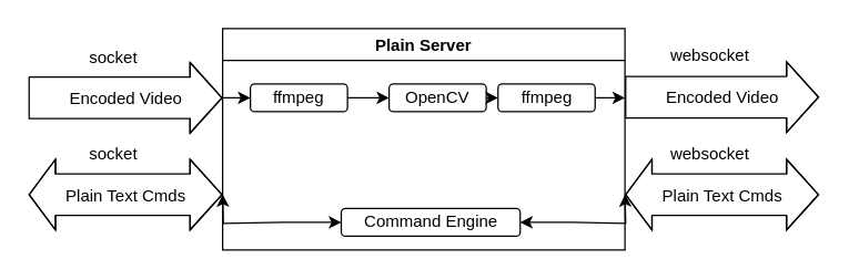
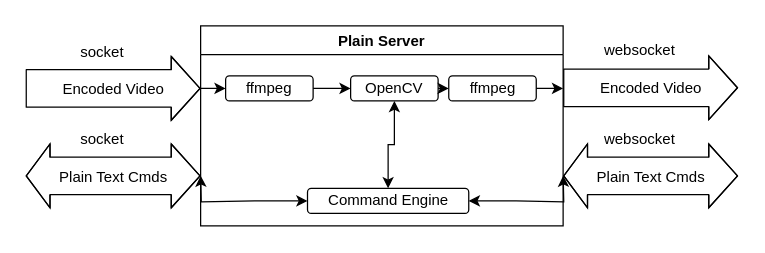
  <mxCell id="0" />
  <mxCell id="1" parent="0" />
  <mxCell id="2" value="" style="shape=flexArrow;endArrow=classic;startArrow=none;html=1;width=30;endSize=7.333;startFill=0;" edge="1" parent="1"><mxGeometry width="50" height="50" relative="1" as="geometry"><mxPoint x="20" y="70" as="sourcePoint" /><mxPoint x="160" y="70" as="targetPoint" /><Array as="points"><mxPoint x="90" y="70" /></Array></mxGeometry></mxCell>
  <mxCell id="3" value="Encoded Video" style="text;html=1;resizable=0;points=[];align=center;verticalAlign=middle;labelBackgroundColor=#ffffff;" vertex="1" connectable="0" parent="2"><mxGeometry x="-0.193" y="3" relative="1" as="geometry"><mxPoint x="13.5" y="3" as="offset" /></mxGeometry></mxCell>
  <mxCell id="4" value="socket" style="text;html=1;resizable=0;points=[];align=center;verticalAlign=middle;labelBackgroundColor=#ffffff;" vertex="1" connectable="0" parent="2"><mxGeometry x="-0.017" y="12" relative="1" as="geometry"><mxPoint x="-9" y="-18" as="offset" /></mxGeometry></mxCell>
  <mxCell id="5" value="" style="endArrow=classic;html=1;" edge="1" parent="1" target="7"><mxGeometry width="50" height="50" relative="1" as="geometry"><mxPoint x="160" y="70" as="sourcePoint" /><mxPoint x="190" y="70" as="targetPoint" /></mxGeometry></mxCell>
  <mxCell id="6" value="Plain Server" style="swimlane;" vertex="1" parent="1"><mxGeometry x="160" y="20" width="290" height="160" as="geometry" /></mxCell>
  <mxCell id="7" value="ffmpeg" style="rounded=1;whiteSpace=wrap;html=1;" vertex="1" parent="6"><mxGeometry x="20" y="40" width="70" height="20" as="geometry" /></mxCell>
  <mxCell id="8" value="" style="endArrow=classic;html=1;exitX=1;exitY=0.5;exitDx=0;exitDy=0;entryX=0;entryY=0.5;entryDx=0;entryDy=0;" edge="1" parent="6" source="7" target="9"><mxGeometry width="50" height="50" relative="1" as="geometry"><mxPoint x="130" y="85" as="sourcePoint" /><mxPoint x="120" y="50" as="targetPoint" /></mxGeometry></mxCell>
  <mxCell id="9" value="OpenCV" style="rounded=1;whiteSpace=wrap;html=1;" vertex="1" parent="6"><mxGeometry x="120" y="40" width="70" height="20" as="geometry" /></mxCell>
  <mxCell id="10" value="" style="endArrow=classic;html=1;exitX=1;exitY=0.5;exitDx=0;exitDy=0;entryX=0;entryY=0.5;entryDx=0;entryDy=0;" edge="1" parent="6" source="9" target="11"><mxGeometry width="50" height="50" relative="1" as="geometry"><mxPoint x="250" y="90" as="sourcePoint" /><mxPoint x="210" y="50" as="targetPoint" /></mxGeometry></mxCell>
  <mxCell id="11" value="ffmpeg" style="rounded=1;whiteSpace=wrap;html=1;" vertex="1" parent="6"><mxGeometry x="198.5" y="40" width="70" height="20" as="geometry" /></mxCell>
+ <mxCell id="12" style="edgeStyle=orthogonalEdgeStyle;rounded=0;orthogonalLoop=1;jettySize=auto;html=1;exitX=0.5;exitY=0;exitDx=0;exitDy=0;entryX=0.5;entryY=1;entryDx=0;entryDy=0;startArrow=classic;startFill=1;endArrow=classic;endFill=1;" edge="1" parent="6" source="13" target="9"><mxGeometry relative="1" as="geometry" /></mxCell>
  <mxCell id="13" value="Command Engine" style="rounded=1;whiteSpace=wrap;html=1;" vertex="1" parent="6"><mxGeometry x="85.5" y="130" width="129" height="20" as="geometry" /></mxCell>
  <mxCell id="14" style="edgeStyle=orthogonalEdgeStyle;rounded=0;orthogonalLoop=1;jettySize=auto;html=1;exitX=1;exitY=0.5;exitDx=0;exitDy=0;startArrow=none;startFill=0;" edge="1" parent="1" source="11"><mxGeometry relative="1" as="geometry"><mxPoint x="450" y="70" as="targetPoint" /></mxGeometry></mxCell>
  <mxCell id="15" value="" style="shape=flexArrow;endArrow=classic;startArrow=none;html=1;width=30;endSize=7.333;startFill=0;" edge="1" parent="1"><mxGeometry width="50" height="50" relative="1" as="geometry"><mxPoint x="450" y="69.5" as="sourcePoint" /><mxPoint x="590" y="69.5" as="targetPoint" /><Array as="points"><mxPoint x="520" y="69.5" /></Array></mxGeometry></mxCell>
  <mxCell id="16" value="Encoded Video" style="text;html=1;resizable=0;points=[];align=center;verticalAlign=middle;labelBackgroundColor=#ffffff;" vertex="1" connectable="0" parent="15"><mxGeometry x="-0.193" y="3" relative="1" as="geometry"><mxPoint x="13.5" y="3" as="offset" /></mxGeometry></mxCell>
  <mxCell id="17" value="websocket" style="text;html=1;resizable=0;points=[];align=center;verticalAlign=middle;labelBackgroundColor=#ffffff;" vertex="1" connectable="0" parent="15"><mxGeometry x="-0.017" y="12" relative="1" as="geometry"><mxPoint x="-9" y="-18" as="offset" /></mxGeometry></mxCell>
  <mxCell id="18" value="" style="shape=flexArrow;endArrow=classic;startArrow=block;html=1;width=30;endSize=7.333;startFill=0;" edge="1" parent="1"><mxGeometry width="50" height="50" relative="1" as="geometry"><mxPoint x="450" y="140" as="sourcePoint" /><mxPoint x="590" y="140" as="targetPoint" /><Array as="points"><mxPoint x="520" y="140" /></Array></mxGeometry></mxCell>
  <mxCell id="19" value="Plain Text Cmds" style="text;html=1;resizable=0;points=[];align=center;verticalAlign=middle;labelBackgroundColor=#ffffff;" vertex="1" connectable="0" parent="18"><mxGeometry x="-0.193" y="3" relative="1" as="geometry"><mxPoint x="13.5" y="3" as="offset" /></mxGeometry></mxCell>
  <mxCell id="20" value="websocket" style="text;html=1;resizable=0;points=[];align=center;verticalAlign=middle;labelBackgroundColor=#ffffff;" vertex="1" connectable="0" parent="18"><mxGeometry x="-0.017" y="12" relative="1" as="geometry"><mxPoint x="-9" y="-18" as="offset" /></mxGeometry></mxCell>
  <mxCell id="21" value="" style="shape=flexArrow;endArrow=classic;startArrow=block;html=1;width=30;endSize=7.333;startFill=0;" edge="1" parent="1"><mxGeometry width="50" height="50" relative="1" as="geometry"><mxPoint x="20" y="140" as="sourcePoint" /><mxPoint x="160" y="140" as="targetPoint" /><Array as="points"><mxPoint x="90" y="140" /></Array></mxGeometry></mxCell>
  <mxCell id="22" value="Plain Text Cmds" style="text;html=1;resizable=0;points=[];align=center;verticalAlign=middle;labelBackgroundColor=#ffffff;" vertex="1" connectable="0" parent="21"><mxGeometry x="-0.193" y="3" relative="1" as="geometry"><mxPoint x="13.5" y="3" as="offset" /></mxGeometry></mxCell>
  <mxCell id="23" value="socket" style="text;html=1;resizable=0;points=[];align=center;verticalAlign=middle;labelBackgroundColor=#ffffff;" vertex="1" connectable="0" parent="21"><mxGeometry x="-0.017" y="12" relative="1" as="geometry"><mxPoint x="-9" y="-18" as="offset" /></mxGeometry></mxCell>
  <mxCell id="24" style="edgeStyle=orthogonalEdgeStyle;rounded=0;orthogonalLoop=1;jettySize=auto;html=1;exitX=1;exitY=0.5;exitDx=0;exitDy=0;startArrow=classic;startFill=1;endArrow=classic;endFill=1;" edge="1" parent="1" source="13"><mxGeometry relative="1" as="geometry"><mxPoint x="450.034" y="139.828" as="targetPoint" /></mxGeometry></mxCell>
  <mxCell id="25" style="edgeStyle=orthogonalEdgeStyle;rounded=0;orthogonalLoop=1;jettySize=auto;html=1;exitX=0;exitY=0.5;exitDx=0;exitDy=0;startArrow=classic;startFill=1;endArrow=classic;endFill=1;" edge="1" parent="1" source="13"><mxGeometry relative="1" as="geometry"><mxPoint x="160" y="139.828" as="targetPoint" /></mxGeometry></mxCell>
